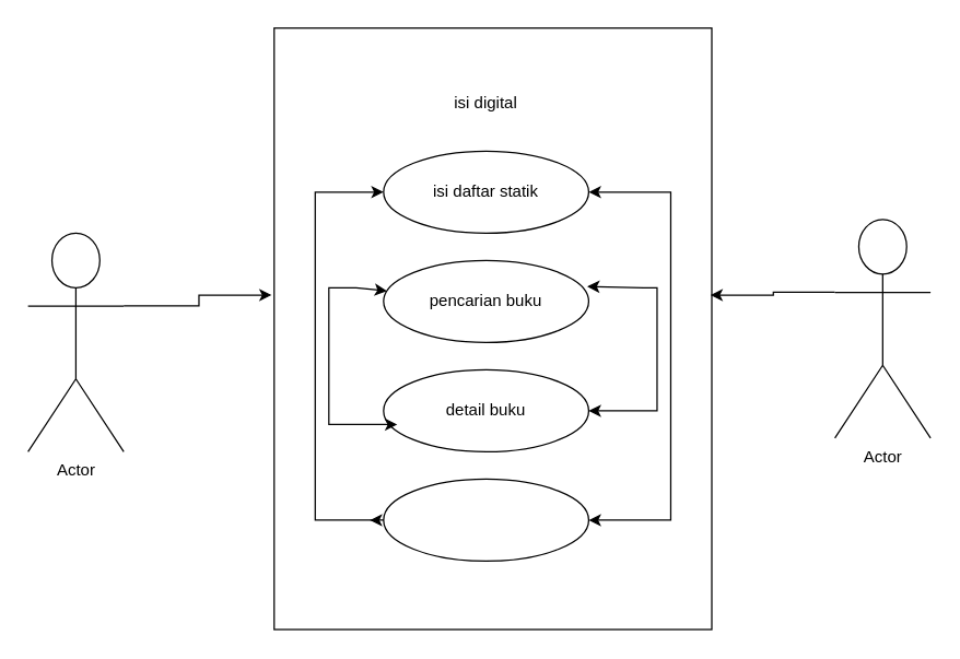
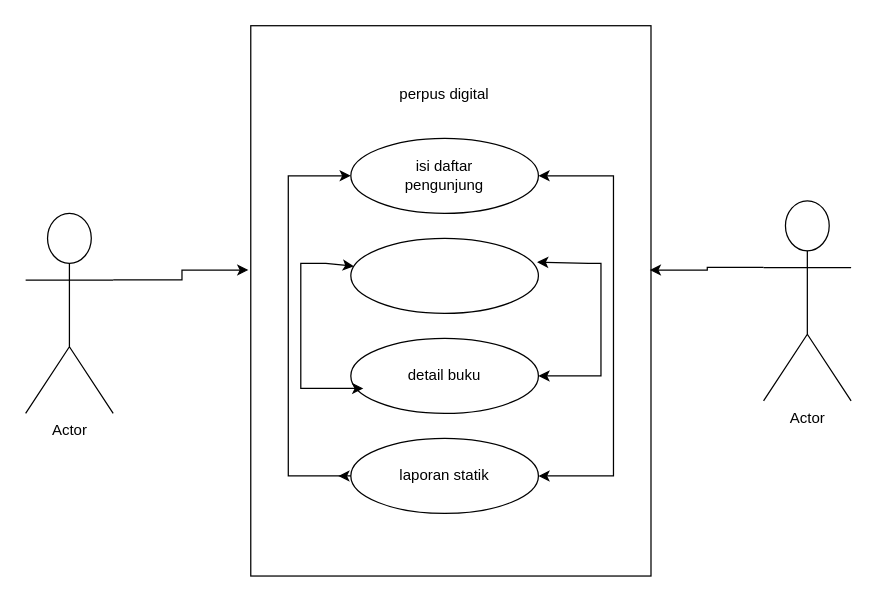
  <mxCell id="0" />
  <mxCell id="1" parent="0" />
  <mxCell id="2" value="Actor" style="shape=umlActor;verticalLabelPosition=bottom;verticalAlign=top;html=1;outlineConnect=0;" vertex="1" parent="1"><mxGeometry x="20" y="170" width="70" height="160" as="geometry" /></mxCell>
  <mxCell id="3" value="detail buku" style="text;html=1;strokeColor=none;fillColor=none;align=center;verticalAlign=middle;whiteSpace=wrap;rounded=0;" vertex="1" parent="1"><mxGeometry x="325" y="270" width="80" height="30" as="geometry" /></mxCell>
  <mxCell id="4" value="Actor" style="shape=umlActor;verticalLabelPosition=bottom;verticalAlign=top;html=1;outlineConnect=0;" vertex="1" parent="1"><mxGeometry x="610" y="160" width="70" height="160" as="geometry" /></mxCell>
  <mxCell id="5" value="" style="rounded=0;whiteSpace=wrap;html=1;" vertex="1" parent="1"><mxGeometry x="200" y="20" width="320" height="440" as="geometry" /></mxCell>
  <mxCell id="6" value="" style="ellipse;whiteSpace=wrap;html=1;" vertex="1" parent="1"><mxGeometry x="280" y="110" width="150" height="60" as="geometry" /></mxCell>
  <mxCell id="7" value="" style="ellipse;whiteSpace=wrap;html=1;" vertex="1" parent="1"><mxGeometry x="280" y="190" width="150" height="60" as="geometry" /></mxCell>
  <mxCell id="8" value="" style="ellipse;whiteSpace=wrap;html=1;" vertex="1" parent="1"><mxGeometry x="280" y="270" width="150" height="60" as="geometry" /></mxCell>
  <mxCell id="9" value="" style="ellipse;whiteSpace=wrap;html=1;" vertex="1" parent="1"><mxGeometry x="280" y="350" width="150" height="60" as="geometry" /></mxCell>
- <mxCell id="10" value="isi digital" style="text;html=1;strokeColor=none;fillColor=none;align=center;verticalAlign=middle;whiteSpace=wrap;rounded=0;" vertex="1" parent="1"><mxGeometry x="310" y="60" width="90" height="30" as="geometry" /></mxCell>
- <mxCell id="11" value="isi daftar statik" style="text;html=1;strokeColor=none;fillColor=none;align=center;verticalAlign=middle;whiteSpace=wrap;rounded=0;" vertex="1" parent="1"><mxGeometry x="310" y="125" width="90" height="30" as="geometry" /></mxCell>
- <mxCell id="12" value="pencarian buku" style="text;html=1;strokeColor=none;fillColor=none;align=center;verticalAlign=middle;whiteSpace=wrap;rounded=0;" vertex="1" parent="1"><mxGeometry x="310" y="205" width="90" height="30" as="geometry" /></mxCell>
+ <mxCell id="10" value="perpus digital" style="text;html=1;strokeColor=none;fillColor=none;align=center;verticalAlign=middle;whiteSpace=wrap;rounded=0;" vertex="1" parent="1"><mxGeometry x="310" y="60" width="90" height="30" as="geometry" /></mxCell>
+ <mxCell id="11" value="isi daftar pengunjung" style="text;html=1;strokeColor=none;fillColor=none;align=center;verticalAlign=middle;whiteSpace=wrap;rounded=0;" vertex="1" parent="1"><mxGeometry x="310" y="125" width="90" height="30" as="geometry" /></mxCell>
  <mxCell id="13" value="detail buku" style="text;html=1;strokeColor=none;fillColor=none;align=center;verticalAlign=middle;whiteSpace=wrap;rounded=0;" vertex="1" parent="1"><mxGeometry x="320" y="285" width="70" height="30" as="geometry" /></mxCell>
+ <mxCell id="14" value="laporan statik" style="text;html=1;strokeColor=none;fillColor=none;align=center;verticalAlign=middle;whiteSpace=wrap;rounded=0;" vertex="1" parent="1"><mxGeometry x="315" y="365" width="80" height="30" as="geometry" /></mxCell>
  <mxCell id="15" value="" style="endArrow=classic;startArrow=classic;html=1;rounded=0;entryX=0;entryY=0.5;entryDx=0;entryDy=0;" edge="1" parent="1" target="6"><mxGeometry width="50" height="50" relative="1" as="geometry"><mxPoint x="270" y="380" as="sourcePoint" /><mxPoint x="250" y="140" as="targetPoint" /><Array as="points"><mxPoint x="280" y="380" /><mxPoint x="250" y="380" /><mxPoint x="260" y="380" /><mxPoint x="230" y="380" /><mxPoint x="230" y="340" /><mxPoint x="230" y="290" /><mxPoint x="230" y="230" /><mxPoint x="230" y="190" /><mxPoint x="230" y="140" /><mxPoint x="260" y="140" /></Array></mxGeometry></mxCell>
  <mxCell id="16" value="" style="endArrow=classic;startArrow=classic;html=1;rounded=0;entryX=1;entryY=0.5;entryDx=0;entryDy=0;exitX=1;exitY=0.5;exitDx=0;exitDy=0;" edge="1" parent="1" source="9" target="6"><mxGeometry width="50" height="50" relative="1" as="geometry"><mxPoint x="450" y="390" as="sourcePoint" /><mxPoint x="460" y="140" as="targetPoint" /><Array as="points"><mxPoint x="490" y="380" /><mxPoint x="490" y="240" /><mxPoint x="490" y="170" /><mxPoint x="490" y="140" /><mxPoint x="470" y="140" /></Array></mxGeometry></mxCell>
  <mxCell id="17" value="" style="endArrow=classic;startArrow=classic;html=1;rounded=0;entryX=0.993;entryY=0.317;entryDx=0;entryDy=0;entryPerimeter=0;" edge="1" parent="1" source="8" target="7"><mxGeometry width="50" height="50" relative="1" as="geometry"><mxPoint x="440" y="390" as="sourcePoint" /><mxPoint x="440" y="150" as="targetPoint" /><Array as="points"><mxPoint x="480" y="300" /><mxPoint x="480" y="260" /><mxPoint x="480" y="230" /><mxPoint x="480" y="210" /><mxPoint x="470" y="210" /></Array></mxGeometry></mxCell>
  <mxCell id="18" value="" style="endArrow=classic;startArrow=classic;html=1;rounded=0;" edge="1" parent="1" target="7"><mxGeometry width="50" height="50" relative="1" as="geometry"><mxPoint x="290" y="310" as="sourcePoint" /><mxPoint x="290" y="150" as="targetPoint" /><Array as="points"><mxPoint x="240" y="310" /><mxPoint x="240" y="300" /><mxPoint x="240" y="240" /><mxPoint x="240" y="220" /><mxPoint x="240" y="210" /><mxPoint x="260" y="210" /></Array></mxGeometry></mxCell>
  <mxCell id="19" style="edgeStyle=orthogonalEdgeStyle;rounded=0;orthogonalLoop=1;jettySize=auto;html=1;exitX=0;exitY=0.333;exitDx=0;exitDy=0;exitPerimeter=0;entryX=0.997;entryY=0.444;entryDx=0;entryDy=0;entryPerimeter=0;" edge="1" parent="1" source="4" target="5"><mxGeometry relative="1" as="geometry" /></mxCell>
  <mxCell id="20" style="edgeStyle=orthogonalEdgeStyle;rounded=0;orthogonalLoop=1;jettySize=auto;html=1;exitX=1;exitY=0.333;exitDx=0;exitDy=0;exitPerimeter=0;entryX=-0.006;entryY=0.444;entryDx=0;entryDy=0;entryPerimeter=0;" edge="1" parent="1" source="2" target="5"><mxGeometry relative="1" as="geometry" /></mxCell>
